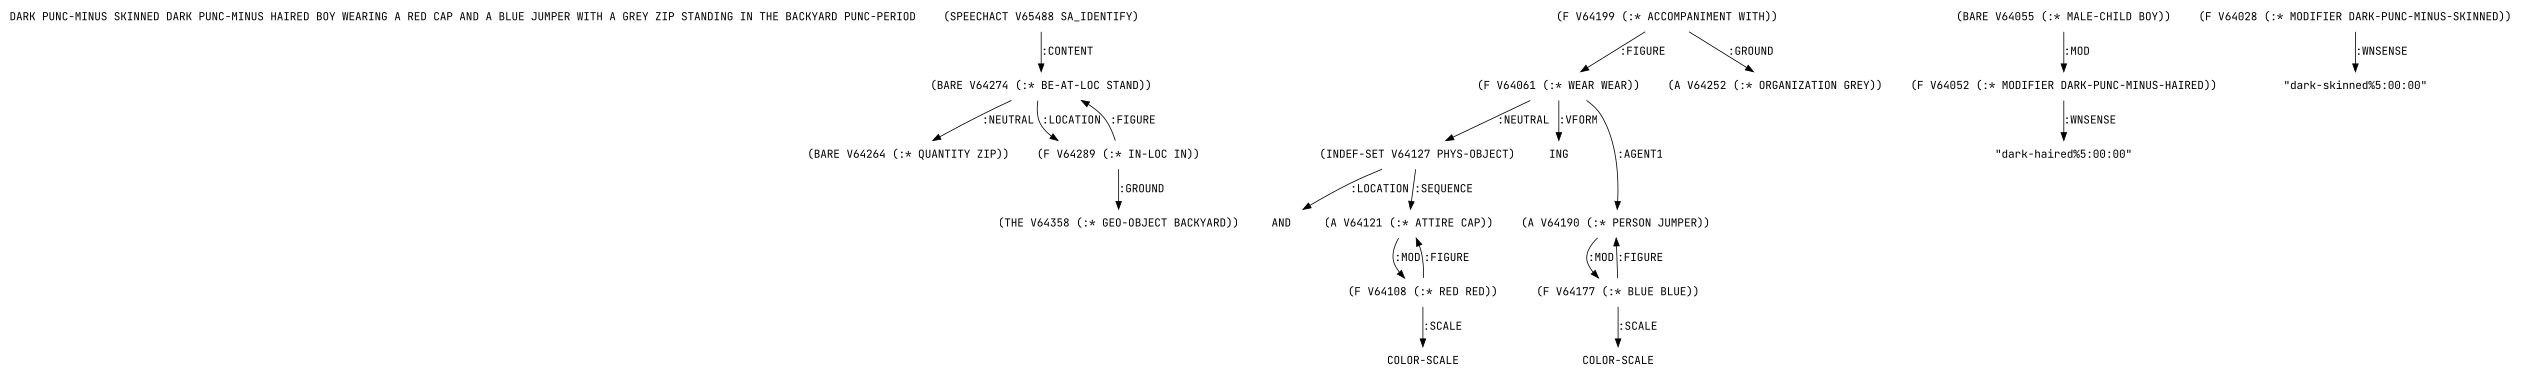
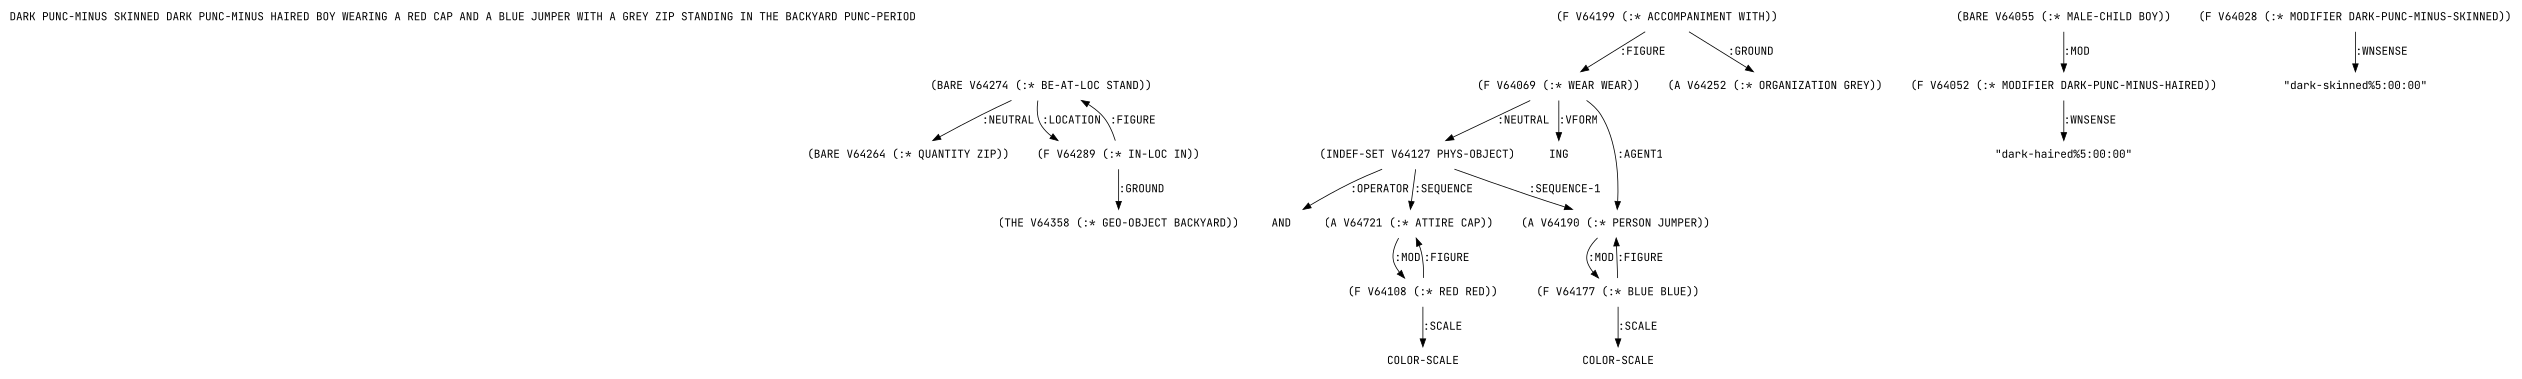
  digraph {
    fontname="JetBrains Mono"
    node [fontname="JetBrains Mono" shape=none]
    edge [fontname="JetBrains Mono"]
    "DARK PUNC-MINUS SKINNED DARK PUNC-MINUS HAIRED BOY WEARING A RED CAP AND A BLUE JUMPER WITH A GREY ZIP STANDING IN THE BACKYARD PUNC-PERIOD"
-   n2 [label="(SPEECHACT V65488 SA_IDENTIFY)"]
    n3 [label="(BARE V64274 (:* BE-AT-LOC STAND))"]
    n4 [label="(BARE V64264 (:* QUANTITY ZIP))"]
    n5 [label="(F V64289 (:* IN-LOC IN))"]
    n6 [label="(THE V64358 (:* GEO-OBJECT BACKYARD))"]
-   n7 [label="(F V64061 (:* WEAR WEAR))"]
+   n7 [label="(F V64069 (:* WEAR WEAR))"]
    n8 [label="(INDEF-SET V64127 PHYS-OBJECT)"]
    n9 [label=ING]
    n10 [label="(A V64190 (:* PERSON JUMPER))"]
    n11 [label=AND]
-   n12 [label="(A V64121 (:* ATTIRE CAP))"]
+   n12 [label="(A V64721 (:* ATTIRE CAP))"]
    n13 [label="(F V64199 (:* ACCOMPANIMENT WITH))"]
    n14 [label="(A V64252 (:* ORGANIZATION GREY))"]
    n15 [label="(F V64108 (:* RED RED))"]
    n16 [label="(F V64177 (:* BLUE BLUE))"]
    n17 [label="COLOR-SCALE"]
    n18 [label="COLOR-SCALE"]
    n19 [label="(BARE V64055 (:* MALE-CHILD BOY))"]
    n20 [label="(F V64052 (:* MODIFIER DARK-PUNC-MINUS-HAIRED))"]
    n21 [label="\"dark-haired%5:00:00\""]
    n22 [label="(F V64028 (:* MODIFIER DARK-PUNC-MINUS-SKINNED))"]
    n23 [label="\"dark-skinned%5:00:00\""]
-   n2 -> n3 [label=":CONTENT"]
    n3 -> n4 [label=":NEUTRAL"]
    n3 -> n5 [label=":LOCATION"]
    n5 -> n3 [label=":FIGURE"]
    n5 -> n6 [label=":GROUND"]
    n7 -> n8 [label=":NEUTRAL"]
    n7 -> n9 [label=":VFORM"]
    n7 -> n10 [label=":AGENT1"]
-   n8 -> n11 [label=":LOCATION"]
+   n8 -> n10 [label=":SEQUENCE-1"]
+   n8 -> n11 [label=":OPERATOR"]
    n8 -> n12 [label=":SEQUENCE"]
    n10 -> n16 [label=":MOD"]
    n12 -> n15 [label=":MOD"]
    n13 -> n7 [label=":FIGURE"]
    n13 -> n14 [label=":GROUND"]
    n15 -> n12 [label=":FIGURE"]
    n15 -> n17 [label=":SCALE"]
    n16 -> n10 [label=":FIGURE"]
    n16 -> n18 [label=":SCALE"]
    n19 -> n20 [label=":MOD"]
    n20 -> n21 [label=":WNSENSE"]
    n22 -> n23 [label=":WNSENSE"]
  }
